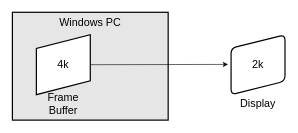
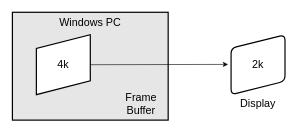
  <mxCell id="0" />
  <mxCell id="1" parent="0" />
  <mxCell id="2" value="Windows PC" style="rounded=0;whiteSpace=wrap;html=1;strokeWidth=2;fontSize=18;fillColor=#E6E6E6;verticalAlign=top;" parent="1" vertex="1"><mxGeometry x="20" y="20" width="260" height="180" as="geometry" /></mxCell>
  <mxCell id="3" value="4k" style="shape=parallelogram;html=1;strokeWidth=2;perimeter=parallelogramPerimeter;whiteSpace=wrap;rounded=1;arcSize=0;size=0.23;flipH=1;rotation=0;direction=north;fontSize=18;" parent="1" vertex="1"><mxGeometry x="60" y="57.5" width="90" height="100" as="geometry" /></mxCell>
  <mxCell id="4" value="2k" style="shape=parallelogram;html=1;strokeWidth=2;perimeter=parallelogramPerimeter;whiteSpace=wrap;rounded=1;arcSize=18;size=0.225;flipH=1;rotation=0;direction=south;fontSize=18;" parent="1" vertex="1"><mxGeometry x="385" y="57.5" width="90" height="100" as="geometry" /></mxCell>
  <mxCell id="5" value="" style="endArrow=classic;html=1;exitX=0.5;exitY=1;exitDx=0;exitDy=0;entryX=0;entryY=0.5;entryDx=0;entryDy=0;" parent="1" source="3" edge="1"><mxGeometry width="50" height="50" relative="1" as="geometry"><mxPoint x="300" y="107" as="sourcePoint" /><mxPoint x="380" y="107" as="targetPoint" /></mxGeometry></mxCell>
  <mxCell id="6" value="Display" style="text;html=1;strokeColor=none;fillColor=none;align=center;verticalAlign=middle;whiteSpace=wrap;rounded=0;strokeWidth=2;fontSize=18;" parent="1" vertex="1"><mxGeometry x="400" y="157.5" width="60" height="30" as="geometry" /></mxCell>
- <mxCell id="7" value="Frame Buffer" style="text;html=1;strokeColor=none;fillColor=none;align=center;verticalAlign=middle;whiteSpace=wrap;rounded=0;strokeWidth=2;fontSize=18;" parent="1" vertex="1"><mxGeometry x="75" y="157.5" width="60" height="30" as="geometry" /></mxCell>
+ <mxCell id="7" value="Frame Buffer" style="text;html=1;strokeColor=none;fillColor=none;align=center;verticalAlign=middle;whiteSpace=wrap;rounded=0;strokeWidth=2;fontSize=18;" parent="1" vertex="1"><mxGeometry x="205" y="157.5" width="60" height="30" as="geometry" /></mxCell>
